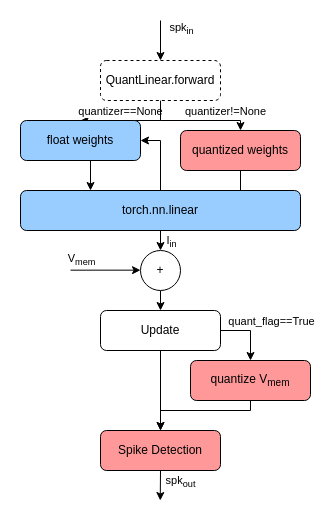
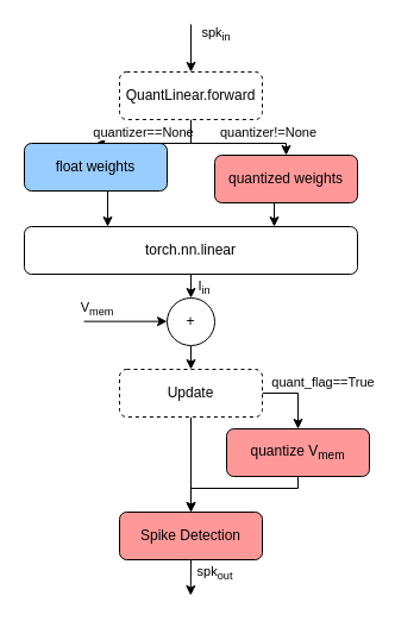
  <mxCell id="0" />
  <mxCell id="1" parent="0" />
  <mxCell id="2" style="edgeStyle=orthogonalEdgeStyle;rounded=0;orthogonalLoop=1;jettySize=auto;html=1;exitX=0.5;exitY=1;exitDx=0;exitDy=0;entryX=0.5;entryY=0;entryDx=0;entryDy=0;" edge="1" parent="1" source="6" target="8"><mxGeometry relative="1" as="geometry" /></mxCell>
  <mxCell id="3" value="&lt;div&gt;quantizer==None&lt;/div&gt;" style="edgeLabel;html=1;align=center;verticalAlign=middle;resizable=0;points=[];" vertex="1" connectable="0" parent="2"><mxGeometry x="-0.1" y="1" relative="1" as="geometry"><mxPoint x="-16" y="-11" as="offset" /></mxGeometry></mxCell>
  <mxCell id="4" style="edgeStyle=orthogonalEdgeStyle;rounded=0;orthogonalLoop=1;jettySize=auto;html=1;exitX=0.5;exitY=1;exitDx=0;exitDy=0;entryX=0.5;entryY=0;entryDx=0;entryDy=0;" edge="1" parent="1" source="6" target="10"><mxGeometry relative="1" as="geometry" /></mxCell>
  <mxCell id="5" value="quantizer!=None" style="edgeLabel;html=1;align=center;verticalAlign=middle;resizable=0;points=[];" vertex="1" connectable="0" parent="4"><mxGeometry x="0.233" relative="1" as="geometry"><mxPoint x="16" y="-10" as="offset" /></mxGeometry></mxCell>
  <mxCell id="6" value="QuantLinear.forward" style="rounded=1;whiteSpace=wrap;html=1;dashed=1;" vertex="1" parent="1"><mxGeometry x="100" y="60" width="120" height="40" as="geometry" /></mxCell>
  <mxCell id="7" style="edgeStyle=orthogonalEdgeStyle;rounded=0;orthogonalLoop=1;jettySize=auto;html=1;exitX=0.5;exitY=1;exitDx=0;exitDy=0;entryX=0.25;entryY=0;entryDx=0;entryDy=0;" edge="1" parent="1" source="8" target="13"><mxGeometry relative="1" as="geometry" /></mxCell>
  <mxCell id="8" value="float weights" style="rounded=1;whiteSpace=wrap;html=1;fillColor=#99CCFF;" vertex="1" parent="1"><mxGeometry x="20" y="120" width="120" height="40" as="geometry" /></mxCell>
- <mxCell id="9" style="edgeStyle=orthogonalEdgeStyle;rounded=0;orthogonalLoop=1;jettySize=auto;html=1;exitX=0.5;exitY=1;exitDx=0;exitDy=0;" edge="1" parent="1" source="10" target="8"><mxGeometry relative="1" as="geometry" /></mxCell>
+ <mxCell id="9" style="edgeStyle=orthogonalEdgeStyle;rounded=0;orthogonalLoop=1;jettySize=auto;html=1;exitX=0.5;exitY=1;exitDx=0;exitDy=0;entryX=0.75;entryY=0;entryDx=0;entryDy=0;" edge="1" parent="1" source="10" target="13"><mxGeometry relative="1" as="geometry" /></mxCell>
  <mxCell id="10" value="quantized weights" style="rounded=1;whiteSpace=wrap;html=1;fillColor=#FF9999;" vertex="1" parent="1"><mxGeometry x="180" y="130" width="120" height="40" as="geometry" /></mxCell>
  <mxCell id="11" style="edgeStyle=orthogonalEdgeStyle;rounded=0;orthogonalLoop=1;jettySize=auto;html=1;exitX=0.5;exitY=1;exitDx=0;exitDy=0;entryX=0.5;entryY=0;entryDx=0;entryDy=0;" edge="1" parent="1" source="13" target="15"><mxGeometry relative="1" as="geometry" /></mxCell>
  <mxCell id="12" value="I&lt;sub&gt;in&lt;/sub&gt;" style="edgeLabel;html=1;align=center;verticalAlign=middle;resizable=0;points=[];" vertex="1" connectable="0" parent="11"><mxGeometry x="-0.186" y="3" relative="1" as="geometry"><mxPoint x="7" y="3" as="offset" /></mxGeometry></mxCell>
- <mxCell id="13" value="torch.nn.linear" style="rounded=1;whiteSpace=wrap;html=1;fillColor=#99ccff;" vertex="1" parent="1"><mxGeometry x="20" y="190" width="280" height="40" as="geometry" /></mxCell>
+ <mxCell id="13" value="torch.nn.linear" style="rounded=1;whiteSpace=wrap;html=1;" vertex="1" parent="1"><mxGeometry x="20" y="190" width="280" height="40" as="geometry" /></mxCell>
  <mxCell id="14" style="edgeStyle=orthogonalEdgeStyle;rounded=0;orthogonalLoop=1;jettySize=auto;html=1;exitX=0.5;exitY=1;exitDx=0;exitDy=0;entryX=0.5;entryY=0;entryDx=0;entryDy=0;" edge="1" parent="1" source="15" target="23"><mxGeometry relative="1" as="geometry" /></mxCell>
  <mxCell id="15" value="+" style="ellipse;whiteSpace=wrap;html=1;aspect=fixed;" vertex="1" parent="1"><mxGeometry x="140" y="250" width="40" height="40" as="geometry" /></mxCell>
  <mxCell id="16" value="" style="endArrow=classic;html=1;rounded=0;entryX=0.5;entryY=0;entryDx=0;entryDy=0;" edge="1" parent="1" target="6"><mxGeometry width="50" height="50" relative="1" as="geometry"><mxPoint x="160" y="20" as="sourcePoint" /><mxPoint x="210" y="-30" as="targetPoint" /></mxGeometry></mxCell>
  <mxCell id="17" value="spk&lt;sub&gt;in&lt;/sub&gt;" style="edgeLabel;html=1;align=center;verticalAlign=middle;resizable=0;points=[];" vertex="1" connectable="0" parent="16"><mxGeometry x="-0.6" y="-2" relative="1" as="geometry"><mxPoint x="22" as="offset" /></mxGeometry></mxCell>
  <mxCell id="18" value="" style="endArrow=classic;html=1;rounded=0;" edge="1" parent="1"><mxGeometry width="50" height="50" relative="1" as="geometry"><mxPoint x="70" y="269.66" as="sourcePoint" /><mxPoint x="140" y="269.66" as="targetPoint" /></mxGeometry></mxCell>
  <mxCell id="19" value="V&lt;sub&gt;mem&lt;/sub&gt;" style="edgeLabel;html=1;align=center;verticalAlign=middle;resizable=0;points=[];" vertex="1" connectable="0" parent="18"><mxGeometry x="-0.721" relative="1" as="geometry"><mxPoint y="-10" as="offset" /></mxGeometry></mxCell>
  <mxCell id="20" style="edgeStyle=orthogonalEdgeStyle;rounded=0;orthogonalLoop=1;jettySize=auto;html=1;exitX=1;exitY=0.5;exitDx=0;exitDy=0;entryX=0.5;entryY=0;entryDx=0;entryDy=0;" edge="1" parent="1" source="23" target="25"><mxGeometry relative="1" as="geometry" /></mxCell>
  <mxCell id="21" value="quant_flag==True" style="edgeLabel;html=1;align=center;verticalAlign=middle;resizable=0;points=[];" vertex="1" connectable="0" parent="20"><mxGeometry x="0.026" relative="1" as="geometry"><mxPoint x="20" y="-11" as="offset" /></mxGeometry></mxCell>
  <mxCell id="22" style="edgeStyle=orthogonalEdgeStyle;rounded=0;orthogonalLoop=1;jettySize=auto;html=1;exitX=0.5;exitY=1;exitDx=0;exitDy=0;entryX=0.5;entryY=0;entryDx=0;entryDy=0;" edge="1" parent="1" source="23" target="28"><mxGeometry relative="1" as="geometry" /></mxCell>
- <mxCell id="23" value="Update" style="rounded=1;whiteSpace=wrap;html=1;" vertex="1" parent="1"><mxGeometry x="100" y="310" width="120" height="40" as="geometry" /></mxCell>
+ <mxCell id="23" value="Update" style="rounded=1;whiteSpace=wrap;html=1;dashed=1;" vertex="1" parent="1"><mxGeometry x="100" y="310" width="120" height="40" as="geometry" /></mxCell>
  <mxCell id="24" style="edgeStyle=orthogonalEdgeStyle;rounded=0;orthogonalLoop=1;jettySize=auto;html=1;exitX=0.5;exitY=1;exitDx=0;exitDy=0;entryX=0.5;entryY=0;entryDx=0;entryDy=0;" edge="1" parent="1" source="25" target="28"><mxGeometry relative="1" as="geometry"><Array as="points"><mxPoint x="250" y="410" /><mxPoint x="160" y="410" /></Array></mxGeometry></mxCell>
  <mxCell id="25" value="quantize V&lt;sub&gt;mem&lt;/sub&gt;" style="rounded=1;whiteSpace=wrap;html=1;fillColor=#FF9999;" vertex="1" parent="1"><mxGeometry x="190" y="360" width="120" height="40" as="geometry" /></mxCell>
  <mxCell id="26" style="edgeStyle=orthogonalEdgeStyle;rounded=0;orthogonalLoop=1;jettySize=auto;html=1;exitX=0.5;exitY=1;exitDx=0;exitDy=0;" edge="1" parent="1" source="28"><mxGeometry relative="1" as="geometry"><mxPoint x="159.759" y="500" as="targetPoint" /></mxGeometry></mxCell>
  <mxCell id="27" value="spk&lt;sub&gt;out&lt;/sub&gt;" style="edgeLabel;html=1;align=center;verticalAlign=middle;resizable=0;points=[];" vertex="1" connectable="0" parent="26"><mxGeometry x="-0.26" y="1" relative="1" as="geometry"><mxPoint x="19" as="offset" /></mxGeometry></mxCell>
  <mxCell id="28" value="Spike Detection" style="rounded=1;whiteSpace=wrap;html=1;fillColor=#ff9999;" vertex="1" parent="1"><mxGeometry x="100" y="430" width="120" height="40" as="geometry" /></mxCell>
